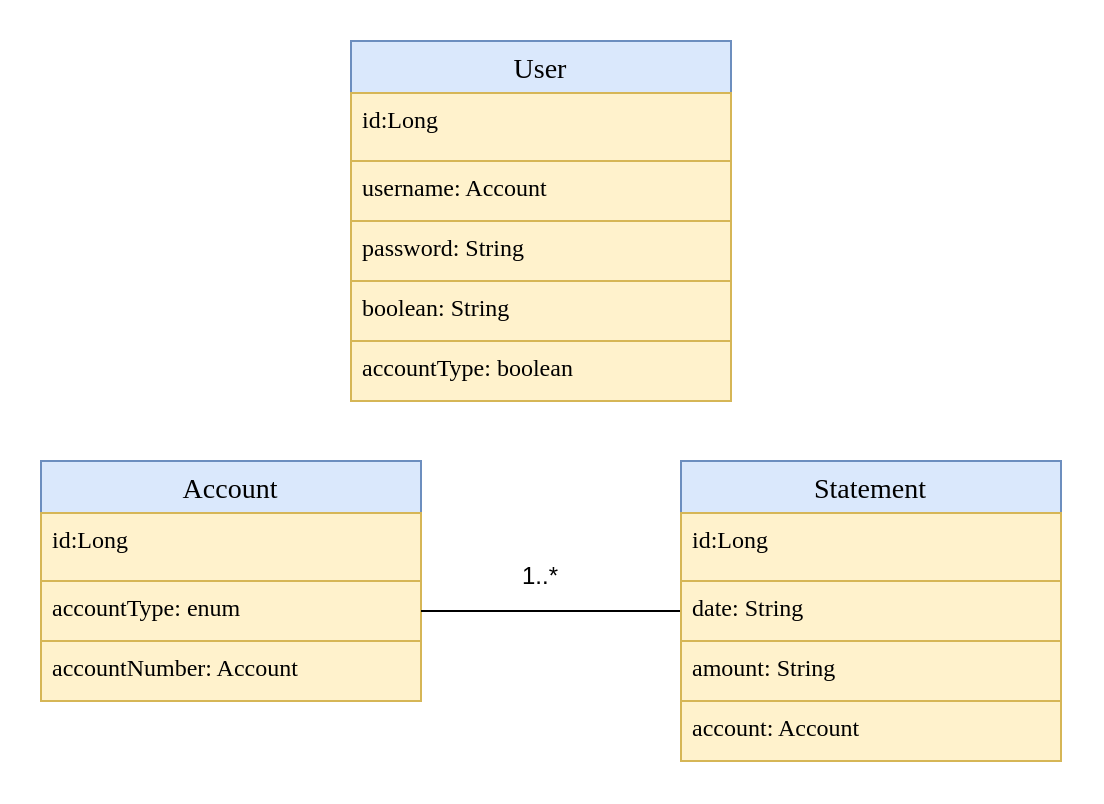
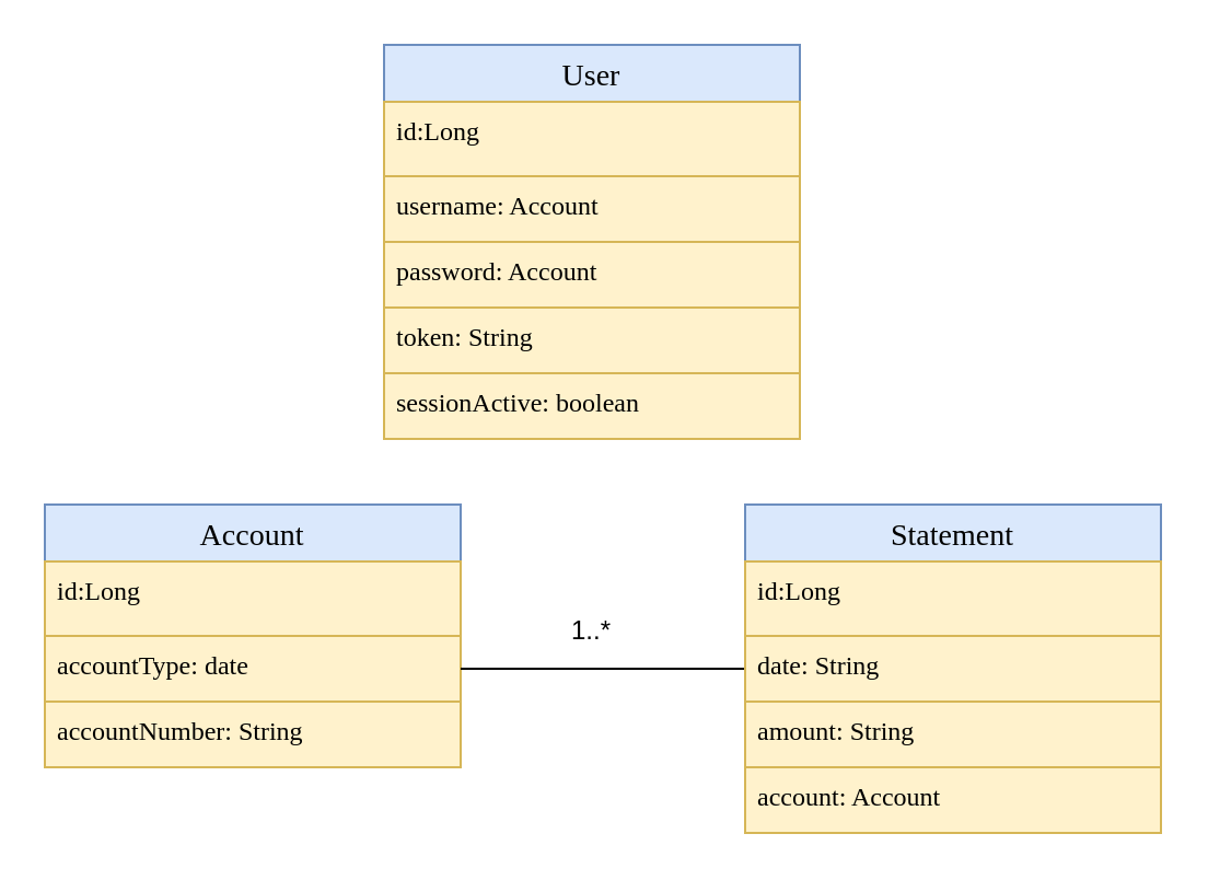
  <mxCell id="0" />
  <mxCell id="1" parent="0" />
  <mxCell id="2" value="Account" style="swimlane;fontStyle=0;childLayout=stackLayout;horizontal=1;startSize=26;horizontalStack=0;resizeParent=1;resizeParentMax=0;resizeLast=0;collapsible=1;marginBottom=0;align=center;fontSize=14;fontFamily=Verdana;fillColor=#dae8fc;strokeColor=#6c8ebf;" parent="1" vertex="1"><mxGeometry x="20" y="230" width="190" height="120" as="geometry" /></mxCell>
  <mxCell id="3" value="id:Long" style="text;strokeColor=#d6b656;fillColor=#fff2cc;spacingLeft=4;spacingRight=4;overflow=hidden;rotatable=0;points=[[0,0.5],[1,0.5]];portConstraint=eastwest;fontSize=12;fontFamily=Verdana;verticalAlign=top;" parent="2" vertex="1"><mxGeometry y="26" width="190" height="34" as="geometry" /></mxCell>
- <mxCell id="4" value="accountType: enum" style="text;strokeColor=#d6b656;fillColor=#fff2cc;spacingLeft=4;spacingRight=4;overflow=hidden;rotatable=0;points=[[0,0.5],[1,0.5]];portConstraint=eastwest;fontSize=12;fontFamily=Verdana;verticalAlign=top;" parent="2" vertex="1"><mxGeometry y="60" width="190" height="30" as="geometry" /></mxCell>
- <mxCell id="5" value="accountNumber: Account" style="text;strokeColor=#d6b656;fillColor=#fff2cc;spacingLeft=4;spacingRight=4;overflow=hidden;rotatable=0;points=[[0,0.5],[1,0.5]];portConstraint=eastwest;fontSize=12;fontFamily=Verdana;verticalAlign=top;" parent="2" vertex="1"><mxGeometry y="90" width="190" height="30" as="geometry" /></mxCell>
+ <mxCell id="4" value="accountType: date" style="text;strokeColor=#d6b656;fillColor=#fff2cc;spacingLeft=4;spacingRight=4;overflow=hidden;rotatable=0;points=[[0,0.5],[1,0.5]];portConstraint=eastwest;fontSize=12;fontFamily=Verdana;verticalAlign=top;" parent="2" vertex="1"><mxGeometry y="60" width="190" height="30" as="geometry" /></mxCell>
+ <mxCell id="5" value="accountNumber: String" style="text;strokeColor=#d6b656;fillColor=#fff2cc;spacingLeft=4;spacingRight=4;overflow=hidden;rotatable=0;points=[[0,0.5],[1,0.5]];portConstraint=eastwest;fontSize=12;fontFamily=Verdana;verticalAlign=top;" parent="2" vertex="1"><mxGeometry y="90" width="190" height="30" as="geometry" /></mxCell>
  <mxCell id="6" style="edgeStyle=orthogonalEdgeStyle;rounded=0;orthogonalLoop=1;jettySize=auto;html=1;entryX=1;entryY=0.5;entryDx=0;entryDy=0;endArrow=none;" edge="1" parent="1" source="7" target="4"><mxGeometry relative="1" as="geometry" /></mxCell>
  <mxCell id="7" value="Statement" style="swimlane;fontStyle=0;childLayout=stackLayout;horizontal=1;startSize=26;horizontalStack=0;resizeParent=1;resizeParentMax=0;resizeLast=0;collapsible=1;marginBottom=0;align=center;fontSize=14;fontFamily=Verdana;fillColor=#dae8fc;strokeColor=#6c8ebf;" parent="1" vertex="1"><mxGeometry x="340" y="230" width="190" height="150" as="geometry" /></mxCell>
  <mxCell id="8" value="id:Long" style="text;strokeColor=#d6b656;fillColor=#fff2cc;spacingLeft=4;spacingRight=4;overflow=hidden;rotatable=0;points=[[0,0.5],[1,0.5]];portConstraint=eastwest;fontSize=12;fontFamily=Verdana;verticalAlign=top;" parent="7" vertex="1"><mxGeometry y="26" width="190" height="34" as="geometry" /></mxCell>
  <mxCell id="9" value="date: String" style="text;strokeColor=#d6b656;fillColor=#fff2cc;spacingLeft=4;spacingRight=4;overflow=hidden;rotatable=0;points=[[0,0.5],[1,0.5]];portConstraint=eastwest;fontSize=12;fontFamily=Verdana;verticalAlign=top;" parent="7" vertex="1"><mxGeometry y="60" width="190" height="30" as="geometry" /></mxCell>
  <mxCell id="10" value="amount: String" style="text;strokeColor=#d6b656;fillColor=#fff2cc;spacingLeft=4;spacingRight=4;overflow=hidden;rotatable=0;points=[[0,0.5],[1,0.5]];portConstraint=eastwest;fontSize=12;fontFamily=Verdana;verticalAlign=top;" parent="7" vertex="1"><mxGeometry y="90" width="190" height="30" as="geometry" /></mxCell>
  <mxCell id="11" value="account: Account" style="text;strokeColor=#d6b656;fillColor=#fff2cc;spacingLeft=4;spacingRight=4;overflow=hidden;rotatable=0;points=[[0,0.5],[1,0.5]];portConstraint=eastwest;fontSize=12;fontFamily=Verdana;verticalAlign=top;" parent="7" vertex="1"><mxGeometry y="120" width="190" height="30" as="geometry" /></mxCell>
  <mxCell id="12" value="1..*" style="text;html=1;strokeColor=none;fillColor=none;align=center;verticalAlign=middle;whiteSpace=wrap;rounded=0;rotation=0;" vertex="1" parent="1"><mxGeometry x="240" y="273" width="60" height="30" as="geometry" /></mxCell>
  <mxCell id="13" value="User" style="swimlane;fontStyle=0;childLayout=stackLayout;horizontal=1;startSize=26;horizontalStack=0;resizeParent=1;resizeParentMax=0;resizeLast=0;collapsible=1;marginBottom=0;align=center;fontSize=14;fontFamily=Verdana;fillColor=#dae8fc;strokeColor=#6c8ebf;" vertex="1" parent="1"><mxGeometry x="175" y="20" width="190" height="180" as="geometry" /></mxCell>
  <mxCell id="14" value="id:Long" style="text;strokeColor=#d6b656;fillColor=#fff2cc;spacingLeft=4;spacingRight=4;overflow=hidden;rotatable=0;points=[[0,0.5],[1,0.5]];portConstraint=eastwest;fontSize=12;fontFamily=Verdana;verticalAlign=top;" vertex="1" parent="13"><mxGeometry y="26" width="190" height="34" as="geometry" /></mxCell>
  <mxCell id="15" value="username: Account" style="text;strokeColor=#d6b656;fillColor=#fff2cc;spacingLeft=4;spacingRight=4;overflow=hidden;rotatable=0;points=[[0,0.5],[1,0.5]];portConstraint=eastwest;fontSize=12;fontFamily=Verdana;verticalAlign=top;" vertex="1" parent="13"><mxGeometry y="60" width="190" height="30" as="geometry" /></mxCell>
- <mxCell id="16" value="password: String" style="text;strokeColor=#d6b656;fillColor=#fff2cc;spacingLeft=4;spacingRight=4;overflow=hidden;rotatable=0;points=[[0,0.5],[1,0.5]];portConstraint=eastwest;fontSize=12;fontFamily=Verdana;verticalAlign=top;" vertex="1" parent="13"><mxGeometry y="90" width="190" height="30" as="geometry" /></mxCell>
- <mxCell id="17" value="boolean: String" style="text;strokeColor=#d6b656;fillColor=#fff2cc;spacingLeft=4;spacingRight=4;overflow=hidden;rotatable=0;points=[[0,0.5],[1,0.5]];portConstraint=eastwest;fontSize=12;fontFamily=Verdana;verticalAlign=top;" vertex="1" parent="13"><mxGeometry y="120" width="190" height="30" as="geometry" /></mxCell>
- <mxCell id="18" value="accountType: boolean" style="text;strokeColor=#d6b656;fillColor=#fff2cc;spacingLeft=4;spacingRight=4;overflow=hidden;rotatable=0;points=[[0,0.5],[1,0.5]];portConstraint=eastwest;fontSize=12;fontFamily=Verdana;verticalAlign=top;" vertex="1" parent="13"><mxGeometry y="150" width="190" height="30" as="geometry" /></mxCell>
+ <mxCell id="16" value="password: Account" style="text;strokeColor=#d6b656;fillColor=#fff2cc;spacingLeft=4;spacingRight=4;overflow=hidden;rotatable=0;points=[[0,0.5],[1,0.5]];portConstraint=eastwest;fontSize=12;fontFamily=Verdana;verticalAlign=top;" vertex="1" parent="13"><mxGeometry y="90" width="190" height="30" as="geometry" /></mxCell>
+ <mxCell id="17" value="token: String" style="text;strokeColor=#d6b656;fillColor=#fff2cc;spacingLeft=4;spacingRight=4;overflow=hidden;rotatable=0;points=[[0,0.5],[1,0.5]];portConstraint=eastwest;fontSize=12;fontFamily=Verdana;verticalAlign=top;" vertex="1" parent="13"><mxGeometry y="120" width="190" height="30" as="geometry" /></mxCell>
+ <mxCell id="18" value="sessionActive: boolean" style="text;strokeColor=#d6b656;fillColor=#fff2cc;spacingLeft=4;spacingRight=4;overflow=hidden;rotatable=0;points=[[0,0.5],[1,0.5]];portConstraint=eastwest;fontSize=12;fontFamily=Verdana;verticalAlign=top;" vertex="1" parent="13"><mxGeometry y="150" width="190" height="30" as="geometry" /></mxCell>
